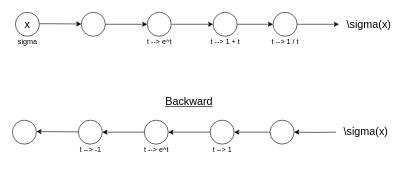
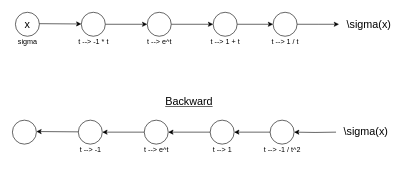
  <mxCell id="0" />
  <mxCell id="1" parent="0" />
  <mxCell id="2" value="" style="ellipse;whiteSpace=wrap;html=1;aspect=fixed;" vertex="1" parent="1"><mxGeometry x="25" y="20" width="40" height="40" as="geometry" /></mxCell>
  <mxCell id="3" value="" style="endArrow=classic;html=1;" edge="1" parent="1"><mxGeometry width="50" height="50" relative="1" as="geometry"><mxPoint x="65" y="39" as="sourcePoint" /><mxPoint x="135" y="39.5" as="targetPoint" /></mxGeometry></mxCell>
  <mxCell id="4" value="sigma" style="text;html=1;resizable=0;autosize=1;align=center;verticalAlign=middle;points=[];fillColor=none;strokeColor=none;rounded=0;" vertex="1" parent="1"><mxGeometry x="25" y="60" width="40" height="20" as="geometry" /></mxCell>
  <mxCell id="5" style="edgeStyle=orthogonalEdgeStyle;rounded=0;orthogonalLoop=1;jettySize=auto;html=1;entryX=0;entryY=0.5;entryDx=0;entryDy=0;" edge="1" parent="1" source="6" target="9"><mxGeometry relative="1" as="geometry" /></mxCell>
  <mxCell id="6" value="" style="ellipse;whiteSpace=wrap;html=1;aspect=fixed;" vertex="1" parent="1"><mxGeometry x="135" y="20" width="40" height="40" as="geometry" /></mxCell>
+ <mxCell id="7" value="t --&amp;gt; -1 * t" style="text;html=1;resizable=0;autosize=1;align=center;verticalAlign=middle;points=[];fillColor=none;strokeColor=none;rounded=0;" vertex="1" parent="1"><mxGeometry x="120" y="60" width="70" height="20" as="geometry" /></mxCell>
  <mxCell id="8" style="edgeStyle=orthogonalEdgeStyle;rounded=0;orthogonalLoop=1;jettySize=auto;html=1;entryX=0;entryY=0.5;entryDx=0;entryDy=0;" edge="1" parent="1" source="9" target="12"><mxGeometry relative="1" as="geometry" /></mxCell>
  <mxCell id="9" value="" style="ellipse;whiteSpace=wrap;html=1;aspect=fixed;" vertex="1" parent="1"><mxGeometry x="245" y="20" width="40" height="40" as="geometry" /></mxCell>
  <mxCell id="10" value="t --&amp;gt; e^t" style="text;html=1;resizable=0;autosize=1;align=center;verticalAlign=middle;points=[];fillColor=none;strokeColor=none;rounded=0;" vertex="1" parent="1"><mxGeometry x="235" y="60" width="60" height="20" as="geometry" /></mxCell>
  <mxCell id="11" style="edgeStyle=orthogonalEdgeStyle;rounded=0;orthogonalLoop=1;jettySize=auto;html=1;" edge="1" parent="1" source="12" target="15"><mxGeometry relative="1" as="geometry" /></mxCell>
  <mxCell id="12" value="" style="ellipse;whiteSpace=wrap;html=1;aspect=fixed;" vertex="1" parent="1"><mxGeometry x="355" y="20" width="40" height="40" as="geometry" /></mxCell>
  <mxCell id="13" value="t --&amp;gt; 1 + t" style="text;html=1;resizable=0;autosize=1;align=center;verticalAlign=middle;points=[];fillColor=none;strokeColor=none;rounded=0;" vertex="1" parent="1"><mxGeometry x="345" y="60" width="60" height="20" as="geometry" /></mxCell>
  <mxCell id="14" style="edgeStyle=orthogonalEdgeStyle;rounded=0;orthogonalLoop=1;jettySize=auto;html=1;" edge="1" parent="1" source="15"><mxGeometry relative="1" as="geometry"><mxPoint x="565" y="40" as="targetPoint" /></mxGeometry></mxCell>
  <mxCell id="15" value="" style="ellipse;whiteSpace=wrap;html=1;aspect=fixed;" vertex="1" parent="1"><mxGeometry x="455" y="20" width="40" height="40" as="geometry" /></mxCell>
  <mxCell id="16" value="t --&amp;gt; 1 / t" style="text;html=1;resizable=0;autosize=1;align=center;verticalAlign=middle;points=[];fillColor=none;strokeColor=none;rounded=0;" vertex="1" parent="1"><mxGeometry x="445" y="60" width="60" height="20" as="geometry" /></mxCell>
  <mxCell id="17" value="&lt;font style=&quot;font-size: 18px&quot;&gt;\sigma(x)&lt;/font&gt;" style="text;html=1;strokeColor=none;fillColor=none;align=center;verticalAlign=middle;whiteSpace=wrap;rounded=0;" vertex="1" parent="1"><mxGeometry x="595" y="30" width="40" height="20" as="geometry" /></mxCell>
  <mxCell id="18" value="" style="ellipse;whiteSpace=wrap;html=1;aspect=fixed;" vertex="1" parent="1"><mxGeometry x="20" y="200" width="40" height="40" as="geometry" /></mxCell>
  <mxCell id="19" value="" style="endArrow=classic;html=1;" edge="1" parent="1"><mxGeometry width="50" height="50" relative="1" as="geometry"><mxPoint x="130" y="219.5" as="sourcePoint" /><mxPoint x="60" y="219" as="targetPoint" /></mxGeometry></mxCell>
  <mxCell id="20" style="edgeStyle=orthogonalEdgeStyle;rounded=0;orthogonalLoop=1;jettySize=auto;html=1;exitX=0;exitY=0.5;exitDx=0;exitDy=0;" edge="1" parent="1" source="24" target="21"><mxGeometry relative="1" as="geometry" /></mxCell>
  <mxCell id="21" value="" style="ellipse;whiteSpace=wrap;html=1;aspect=fixed;" vertex="1" parent="1"><mxGeometry x="130" y="200" width="40" height="40" as="geometry" /></mxCell>
  <mxCell id="22" value="t --&amp;gt; -1" style="text;html=1;resizable=0;autosize=1;align=center;verticalAlign=middle;points=[];fillColor=none;strokeColor=none;rounded=0;" vertex="1" parent="1"><mxGeometry x="125" y="240" width="50" height="20" as="geometry" /></mxCell>
  <mxCell id="23" style="edgeStyle=orthogonalEdgeStyle;rounded=0;orthogonalLoop=1;jettySize=auto;html=1;exitX=0;exitY=0.5;exitDx=0;exitDy=0;" edge="1" parent="1" source="27" target="24"><mxGeometry relative="1" as="geometry" /></mxCell>
  <mxCell id="24" value="" style="ellipse;whiteSpace=wrap;html=1;aspect=fixed;" vertex="1" parent="1"><mxGeometry x="240" y="200" width="40" height="40" as="geometry" /></mxCell>
  <mxCell id="25" value="t --&amp;gt; e^t" style="text;html=1;resizable=0;autosize=1;align=center;verticalAlign=middle;points=[];fillColor=none;strokeColor=none;rounded=0;" vertex="1" parent="1"><mxGeometry x="230" y="240" width="60" height="20" as="geometry" /></mxCell>
  <mxCell id="26" style="edgeStyle=orthogonalEdgeStyle;rounded=0;orthogonalLoop=1;jettySize=auto;html=1;" edge="1" parent="1" source="30" target="27"><mxGeometry relative="1" as="geometry" /></mxCell>
  <mxCell id="27" value="" style="ellipse;whiteSpace=wrap;html=1;aspect=fixed;" vertex="1" parent="1"><mxGeometry x="350" y="200" width="40" height="40" as="geometry" /></mxCell>
  <mxCell id="28" value="t --&amp;gt; 1" style="text;html=1;resizable=0;autosize=1;align=center;verticalAlign=middle;points=[];fillColor=none;strokeColor=none;rounded=0;" vertex="1" parent="1"><mxGeometry x="345" y="240" width="50" height="20" as="geometry" /></mxCell>
  <mxCell id="29" style="edgeStyle=orthogonalEdgeStyle;rounded=0;orthogonalLoop=1;jettySize=auto;html=1;" edge="1" parent="1" target="30"><mxGeometry relative="1" as="geometry"><mxPoint x="560" y="220" as="sourcePoint" /></mxGeometry></mxCell>
  <mxCell id="30" value="" style="ellipse;whiteSpace=wrap;html=1;aspect=fixed;" vertex="1" parent="1"><mxGeometry x="450" y="200" width="40" height="40" as="geometry" /></mxCell>
+ <mxCell id="31" value="t --&amp;gt; -1 / t^2" style="text;html=1;resizable=0;autosize=1;align=center;verticalAlign=middle;points=[];fillColor=none;strokeColor=none;rounded=0;" vertex="1" parent="1"><mxGeometry x="430" y="240" width="80" height="20" as="geometry" /></mxCell>
  <mxCell id="32" value="&lt;font style=&quot;font-size: 18px&quot;&gt;\sigma(x)&lt;/font&gt;" style="text;html=1;strokeColor=none;fillColor=none;align=center;verticalAlign=middle;whiteSpace=wrap;rounded=0;" vertex="1" parent="1"><mxGeometry x="590" y="210" width="40" height="20" as="geometry" /></mxCell>
  <mxCell id="33" value="&lt;font style=&quot;font-size: 18px&quot;&gt;x&lt;/font&gt;" style="text;html=1;strokeColor=none;fillColor=none;align=center;verticalAlign=middle;whiteSpace=wrap;rounded=0;" vertex="1" parent="1"><mxGeometry x="30" y="30" width="30" height="20" as="geometry" /></mxCell>
  <mxCell id="34" value="&lt;font style=&quot;font-size: 18px&quot;&gt;&lt;u&gt;Backward&lt;br&gt;&lt;/u&gt;&lt;/font&gt;" style="text;html=1;strokeColor=none;fillColor=none;align=center;verticalAlign=middle;whiteSpace=wrap;rounded=0;" vertex="1" parent="1"><mxGeometry x="295" y="160" width="40" height="20" as="geometry" /></mxCell>
